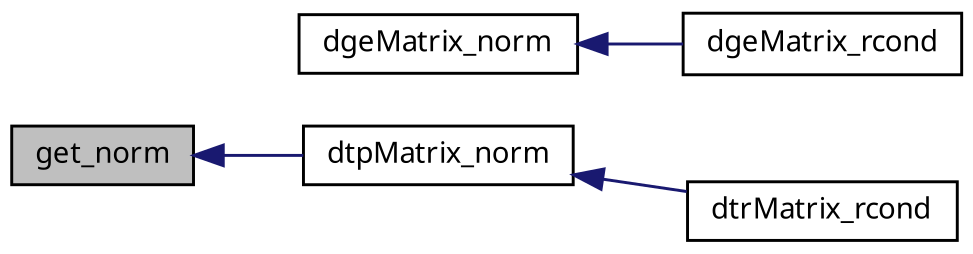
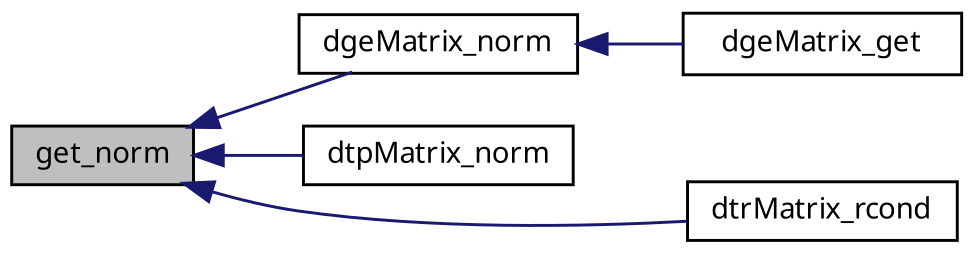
  digraph {
    rankdir=LR
    node [color=black fillcolor=white fontname="FreeSans.ttf" fontsize=10 shape=record style=filled]
    edge [color=midnightblue dir=back fontname="FreeSans.ttf" fontsize=10 labelfontname="FreeSans.ttf" labelfontsize=10 style=solid]
    n1 [fillcolor=grey75 fontcolor=black height=0.2 label=get_norm width=0.4]
    n2 [height=0.2 label=dgeMatrix_norm width=0.4]
    n3 [height=0.2 label=dtpMatrix_norm width=0.4]
    n4 [height=0.2 label=dtrMatrix_rcond width=0.4]
-   n5 [height=0.2 label=dgeMatrix_rcond width=0.4]
+   n5 [height=0.2 label=dgeMatrix_get width=0.4]
+   n1 -> n2
    n1 -> n3
-   n3 -> n4
+   n1 -> n4
    n2 -> n5
  }
